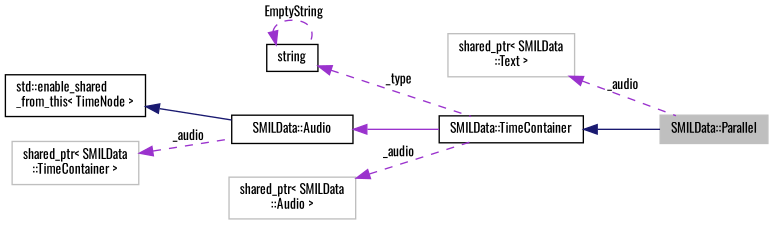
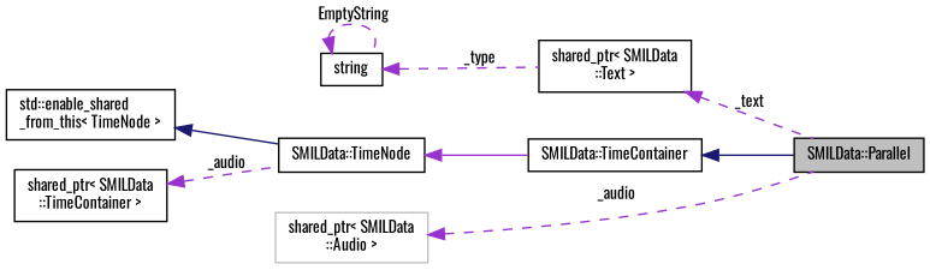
  digraph {
    fontname=Oswald
    rankdir=LR
    node [color=black fillcolor=white fontname=Oswald fontsize=10 shape=record style=filled]
    edge [color=darkorchid3 dir=back fontname=Oswald fontsize=10 labelfontname=Helvetica labelfontsize=10 style=dashed]
-   n1 [color=grey75 fillcolor=grey75 fontcolor=black height=0.2 label="SMILData::Parallel" width=0.4]
+   n1 [fillcolor=grey75 fontcolor=black height=0.2 label="SMILData::Parallel" width=0.4]
    n2 [height=0.2 label="SMILData::TimeContainer" width=0.4]
-   n3 [height=0.2 label="SMILData::Audio" width=0.4]
+   n3 [height=0.2 label="SMILData::TimeNode" width=0.4]
    n4 [height=0.2 label="std::enable_shared\l_from_this\< TimeNode \>" width=0.4]
-   n5 [color=grey75 height=0.2 label="shared_ptr\< SMILData\l::TimeContainer \>" width=0.4]
+   n5 [height=0.2 label="shared_ptr\< SMILData\l::TimeContainer \>" width=0.4]
    n6 [height=0.2 label=string width=0.4]
    n7 [color=grey75 height=0.2 label="shared_ptr\< SMILData\l::Audio \>" width=0.4]
-   n8 [color=grey75 height=0.2 label="shared_ptr\< SMILData\l::Text \>" width=0.4]
+   n8 [height=0.2 label="shared_ptr\< SMILData\l::Text \>" width=0.4]
    n2 -> n1 [color=midnightblue style=solid]
    n3 -> n2 [style=solid]
    n4 -> n3 [color=midnightblue style=solid]
    n5 -> n3 [label=" _audio"]
-   n6 -> n2 [label=" _type"]
+   n6 -> n8 [label=" _type"]
    n6 -> n6 [label=" EmptyString"]
-   n7 -> n2 [label=" _audio"]
-   n8 -> n1 [label=" _audio"]
+   n7 -> n1 [label=" _audio"]
+   n8 -> n1 [label=" _text"]
  }
